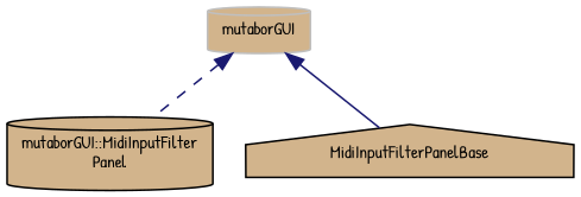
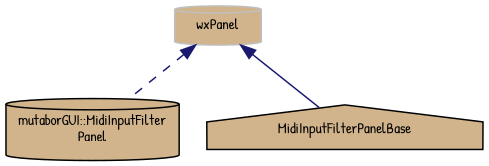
  digraph {
    fontname="Patrick Hand"
    node [color=black fillcolor=tan fontname="Patrick Hand" fontsize=10 shape=cylinder style=filled]
    edge [color=midnightblue dir=back fontname="Patrick Hand" fontsize=10 labelfontname=Sans labelfontsize=10]
    n1 [fontcolor=black height=0.2 label="mutaborGUI::MidiInputFilter\lPanel" width=0.4]
    n2 [height=0.2 label=MidiInputFilterPanelBase shape=house width=0.4]
-   n3 [color=grey75 height=0.2 label=mutaborGUI width=0.4]
+   n3 [color=grey75 height=0.2 label=wxPanel width=0.4]
    n3 -> n1 [style=dashed]
    n3 -> n2 [style=solid]
  }
